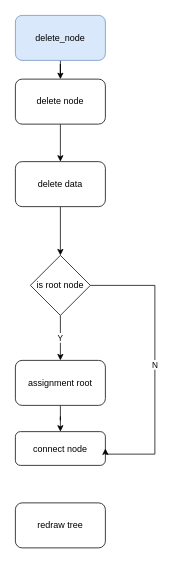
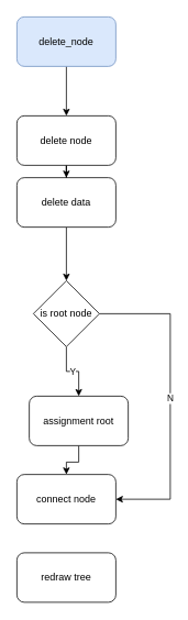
  <mxCell id="0" />
  <mxCell id="1" parent="0" />
  <mxCell id="2" value="" style="edgeStyle=orthogonalEdgeStyle;rounded=0;orthogonalLoop=1;jettySize=auto;html=1;" edge="1" parent="1" source="3" target="5"><mxGeometry relative="1" as="geometry" /></mxCell>
  <mxCell id="3" value="delete_node" style="rounded=1;whiteSpace=wrap;html=1;fillColor=#dae8fc;strokeColor=#6c8ebf;" vertex="1" parent="1"><mxGeometry x="20" y="20" width="120" height="60" as="geometry" /></mxCell>
  <mxCell id="4" value="" style="edgeStyle=orthogonalEdgeStyle;rounded=0;orthogonalLoop=1;jettySize=auto;html=1;" edge="1" parent="1" source="5" target="7"><mxGeometry relative="1" as="geometry" /></mxCell>
- <mxCell id="5" value="delete node" style="rounded=1;whiteSpace=wrap;html=1;" vertex="1" parent="1"><mxGeometry x="20" y="105" width="120" height="60" as="geometry" /></mxCell>
+ <mxCell id="5" value="delete node" style="rounded=1;whiteSpace=wrap;html=1;" vertex="1" parent="1"><mxGeometry x="20" y="140" width="120" height="60" as="geometry" /></mxCell>
  <mxCell id="6" value="" style="edgeStyle=orthogonalEdgeStyle;rounded=0;orthogonalLoop=1;jettySize=auto;html=1;" edge="1" parent="1" source="7" target="14"><mxGeometry relative="1" as="geometry" /></mxCell>
  <mxCell id="7" value="delete data" style="rounded=1;whiteSpace=wrap;html=1;" vertex="1" parent="1"><mxGeometry x="20" y="215" width="120" height="60" as="geometry" /></mxCell>
  <mxCell id="8" value="" style="edgeStyle=orthogonalEdgeStyle;rounded=0;orthogonalLoop=1;jettySize=auto;html=1;" edge="1" parent="1" source="9" target="10"><mxGeometry relative="1" as="geometry" /></mxCell>
- <mxCell id="9" value="assignment root" style="rounded=1;whiteSpace=wrap;html=1;" vertex="1" parent="1"><mxGeometry x="20" y="480" width="120" height="60" as="geometry" /></mxCell>
- <mxCell id="10" value="connect node" style="rounded=1;whiteSpace=wrap;html=1;" vertex="1" parent="1"><mxGeometry x="20" y="575" width="120" height="45" as="geometry" /></mxCell>
+ <mxCell id="9" value="assignment root" style="rounded=1;whiteSpace=wrap;html=1;" vertex="1" parent="1"><mxGeometry x="35" y="480" width="120" height="60" as="geometry" /></mxCell>
+ <mxCell id="10" value="connect node" style="rounded=1;whiteSpace=wrap;html=1;" vertex="1" parent="1"><mxGeometry x="20" y="575" width="120" height="60" as="geometry" /></mxCell>
  <mxCell id="11" value="redraw tree" style="rounded=1;whiteSpace=wrap;html=1;" vertex="1" parent="1"><mxGeometry x="20" y="670" width="120" height="60" as="geometry" /></mxCell>
  <mxCell id="12" value="Y" style="edgeStyle=orthogonalEdgeStyle;rounded=0;orthogonalLoop=1;jettySize=auto;html=1;" edge="1" parent="1" source="14" target="9"><mxGeometry relative="1" as="geometry" /></mxCell>
  <mxCell id="13" value="N" style="edgeStyle=orthogonalEdgeStyle;rounded=0;orthogonalLoop=1;jettySize=auto;html=1;entryX=1;entryY=0.5;entryDx=0;entryDy=0;" edge="1" parent="1" source="14" target="10"><mxGeometry relative="1" as="geometry"><Array as="points"><mxPoint x="206" y="380" /><mxPoint x="206" y="605" /></Array></mxGeometry></mxCell>
  <mxCell id="14" value="is root node" style="rhombus;whiteSpace=wrap;html=1;" vertex="1" parent="1"><mxGeometry x="40" y="340" width="80" height="80" as="geometry" /></mxCell>
